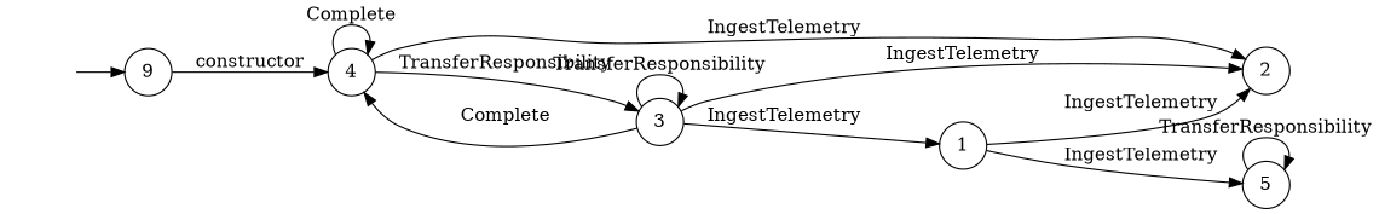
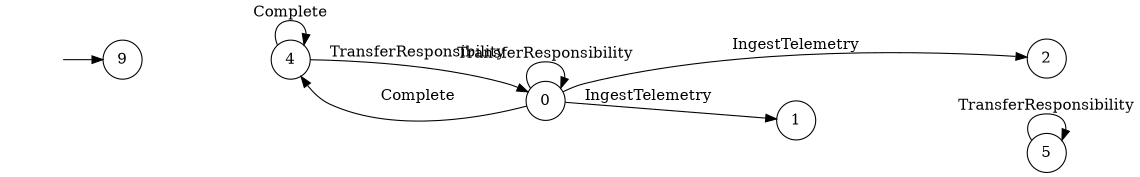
  digraph {
    rankdir=LR
    node [shape=circle]
    "" [shape=plaintext]
    n2 [label=9]
    n3 [label=4]
    n4 [label=2]
    n5 [label=5]
    n6 [label=1]
-   n7 [label=3]
+   n7 [label=0]
    "" -> n2
-   n2 -> n3 [label=constructor]
    n3 -> n3 [label=Complete]
-   n3 -> n4 [label=IngestTelemetry]
    n3 -> n7 [label=TransferResponsibility]
    n5 -> n5 [label=TransferResponsibility]
-   n6 -> n4 [label=IngestTelemetry]
-   n6 -> n5 [label=IngestTelemetry]
    n7 -> n3 [label=Complete]
    n7 -> n4 [label=IngestTelemetry]
    n7 -> n6 [label=IngestTelemetry]
    n7 -> n7 [label=TransferResponsibility]
  }
